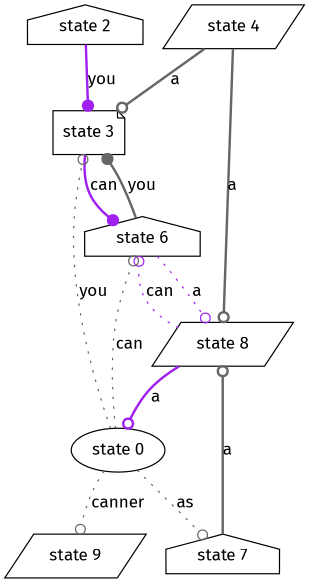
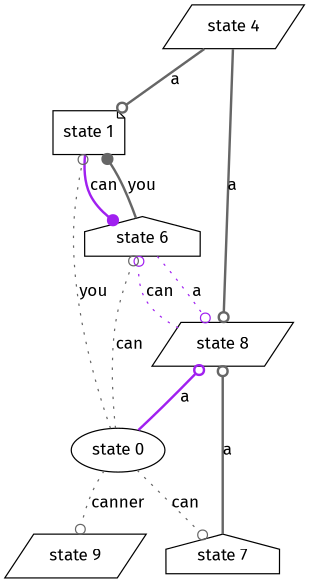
  digraph {
    fontname="Fira Sans"
    node [fontname="Fira Sans" shape=house]
    edge [arrowhead=odot color=gray40 fontname="Fira Sans" style=bold]
-   "state 3" [shape=note]
-   "state 2"
+   "state 3" [shape=note label="state 1"]
    "state 6"
    "state 8" [shape=parallelogram]
    "state 9" [shape=parallelogram]
    "state 7"
    "state 4" [shape=parallelogram]
    "state 0" [shape=ellipse]
    "state 3" -> "state 6" [arrowhead=dot color=purple label=can]
-   "state 2" -> "state 3" [arrowhead=dot color=purple label=you]
    "state 6" -> "state 3" [arrowhead=dot label=you]
    "state 6" -> "state 8" [color=purple label=a style=dotted]
    "state 8" -> "state 6" [color=purple label=can style=dotted]
    "state 7" -> "state 8" [label=a]
    "state 4" -> "state 3" [label=a]
    "state 4" -> "state 8" [label=a]
    "state 0" -> "state 3" [label=you style=dotted]
    "state 0" -> "state 6" [label=can style=dotted]
-   "state 8" -> "state 0" [color=purple label=a]
+   "state 0" -> "state 8" [color=purple label=a]
    "state 0" -> "state 9" [label=canner style=dotted]
-   "state 0" -> "state 7" [label=as style=dotted]
+   "state 0" -> "state 7" [label=can style=dotted]
  }
